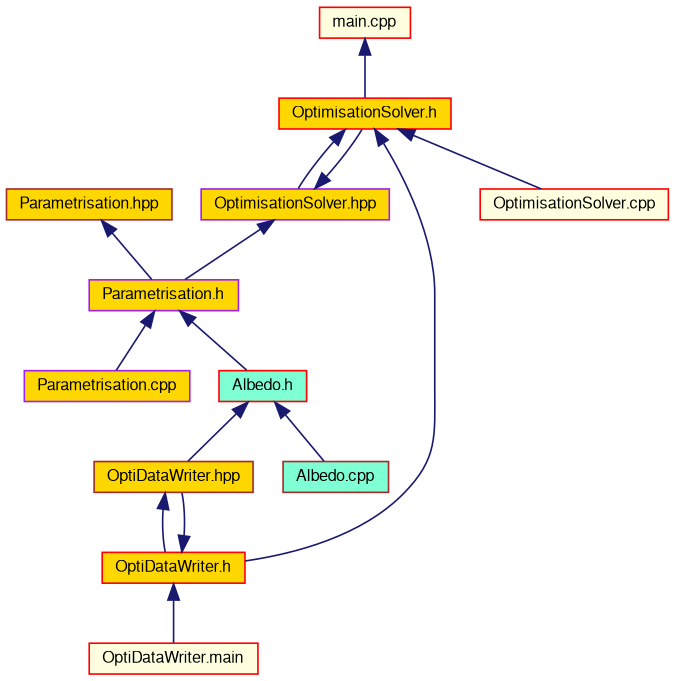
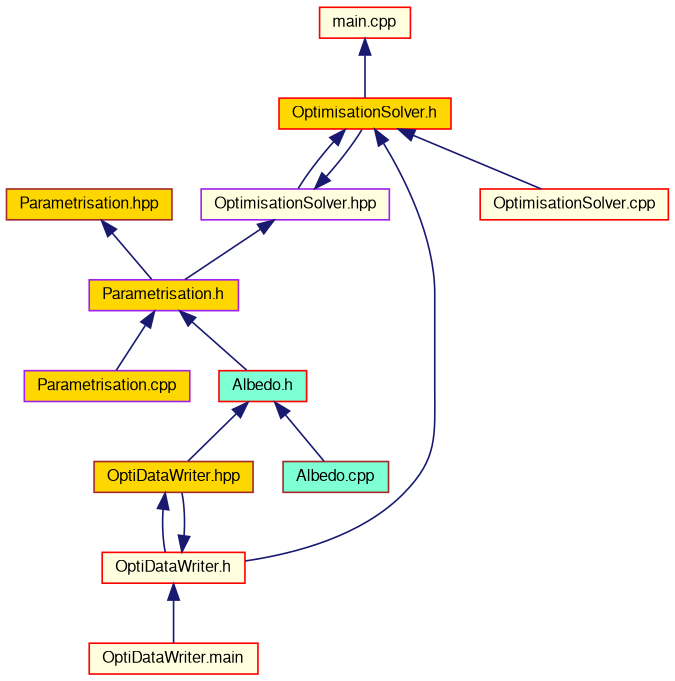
  digraph {
    node [color=red fillcolor=gold fontname=FreeSans fontsize=10 shape=record style=filled]
    edge [color=midnightblue dir=back fontname=FreeSans fontsize=10 labelfontname=FreeSans labelfontsize=10 style=solid]
    n1 [color=brown fontcolor=black height=0.2 label="Parametrisation.hpp" width=0.4]
    n2 [color=purple height=0.2 label="Parametrisation.h" width=0.4]
    n3 [color=purple height=0.2 label="Parametrisation.cpp" width=0.4]
    n4 [fillcolor=aquamarine height=0.2 label="Albedo.h" width=0.4]
-   n5 [color=purple height=0.2 label="OptimisationSolver.hpp" width=0.4]
+   n5 [color=purple fillcolor=lightyellow height=0.2 label="OptimisationSolver.hpp" width=0.4]
    n6 [height=0.2 label="OptimisationSolver.h" width=0.4]
    n7 [color=brown height=0.2 label="OptiDataWriter.hpp" width=0.4]
    n8 [color=brown fillcolor=aquamarine height=0.2 label="Albedo.cpp" width=0.4]
-   n9 [height=0.2 label="OptiDataWriter.h" width=0.4]
+   n9 [fillcolor=lightyellow height=0.2 label="OptiDataWriter.h" width=0.4]
    n10 [fillcolor=lightyellow height=0.2 label="OptimisationSolver.cpp" width=0.4]
    n11 [fillcolor=lightyellow height=0.2 label="main.cpp" width=0.4]
    n12 [fillcolor=lightyellow height=0.2 label="OptiDataWriter.main" width=0.4]
    n1 -> n2
    n2 -> n3
    n2 -> n4
    n4 -> n7
    n4 -> n8
    n5 -> n2
    n5 -> n6
    n6 -> n5
    n6 -> n9
    n6 -> n10
    n7 -> n9
    n9 -> n7
    n9 -> n12
    n11 -> n6
  }
